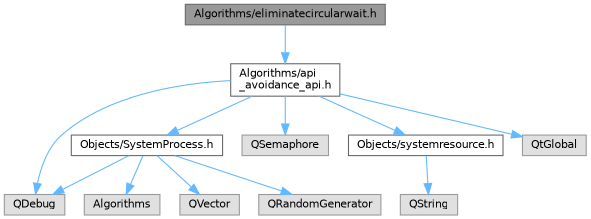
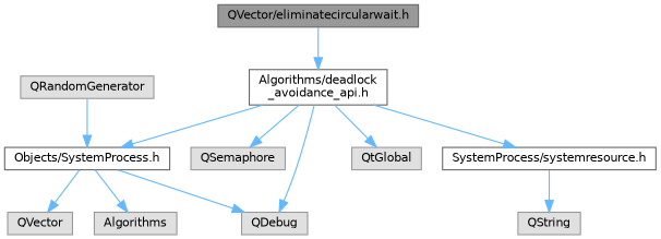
  digraph {
    node [color=grey60 fillcolor="#E0E0E0" fontname=Helvetica fontsize=10 shape=box style=filled]
    edge [color=steelblue1 fontname=Helvetica fontsize=10 labelfontname=Helvetica labelfontsize=10 style=solid]
-   n1 [color=gray40 fillcolor=grey60 fontcolor=black height=0.2 label="Algorithms/eliminatecircularwait.h" width=0.4]
-   n2 [color=grey40 fillcolor=white height=0.2 label="Algorithms/api\l_avoidance_api.h" width=0.4]
+   n1 [color=gray40 fillcolor=grey60 fontcolor=black height=0.2 label="QVector/eliminatecircularwait.h" width=0.4]
+   n2 [color=grey40 fillcolor=white height=0.2 label="Algorithms/deadlock\l_avoidance_api.h" width=0.4]
    n3 [color=grey40 fillcolor=white height=0.2 label="Objects/SystemProcess.h" width=0.4]
    n4 [height=0.2 label=QDebug width=0.4]
    n5 [height=0.2 label=QSemaphore width=0.4]
-   n6 [color=grey40 fillcolor=white height=0.2 label="Objects/systemresource.h" width=0.4]
+   n6 [color=grey40 fillcolor=white height=0.2 label="SystemProcess/systemresource.h" width=0.4]
    n7 [height=0.2 label=QtGlobal width=0.4]
    n8 [height=0.2 label=Algorithms width=0.4]
    n9 [height=0.2 label=QVector width=0.4]
    n10 [height=0.2 label=QRandomGenerator width=0.4]
    n11 [height=0.2 label=QString width=0.4]
    n1 -> n2
    n2 -> n3
    n2 -> n4
    n2 -> n5
    n2 -> n6
    n2 -> n7
    n3 -> n4
    n3 -> n8
    n3 -> n9
-   n3 -> n10
+   n10 -> n3
    n6 -> n11
  }
